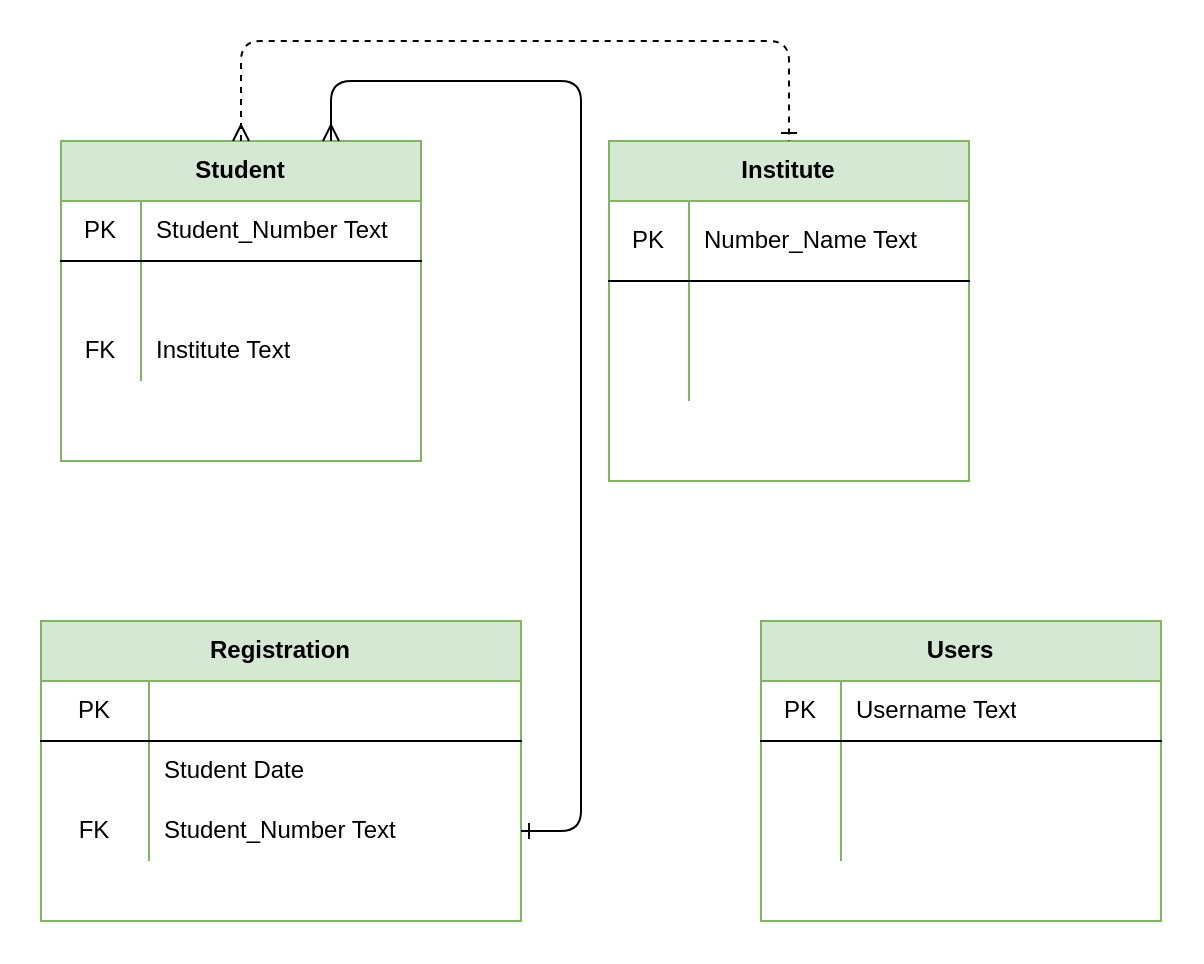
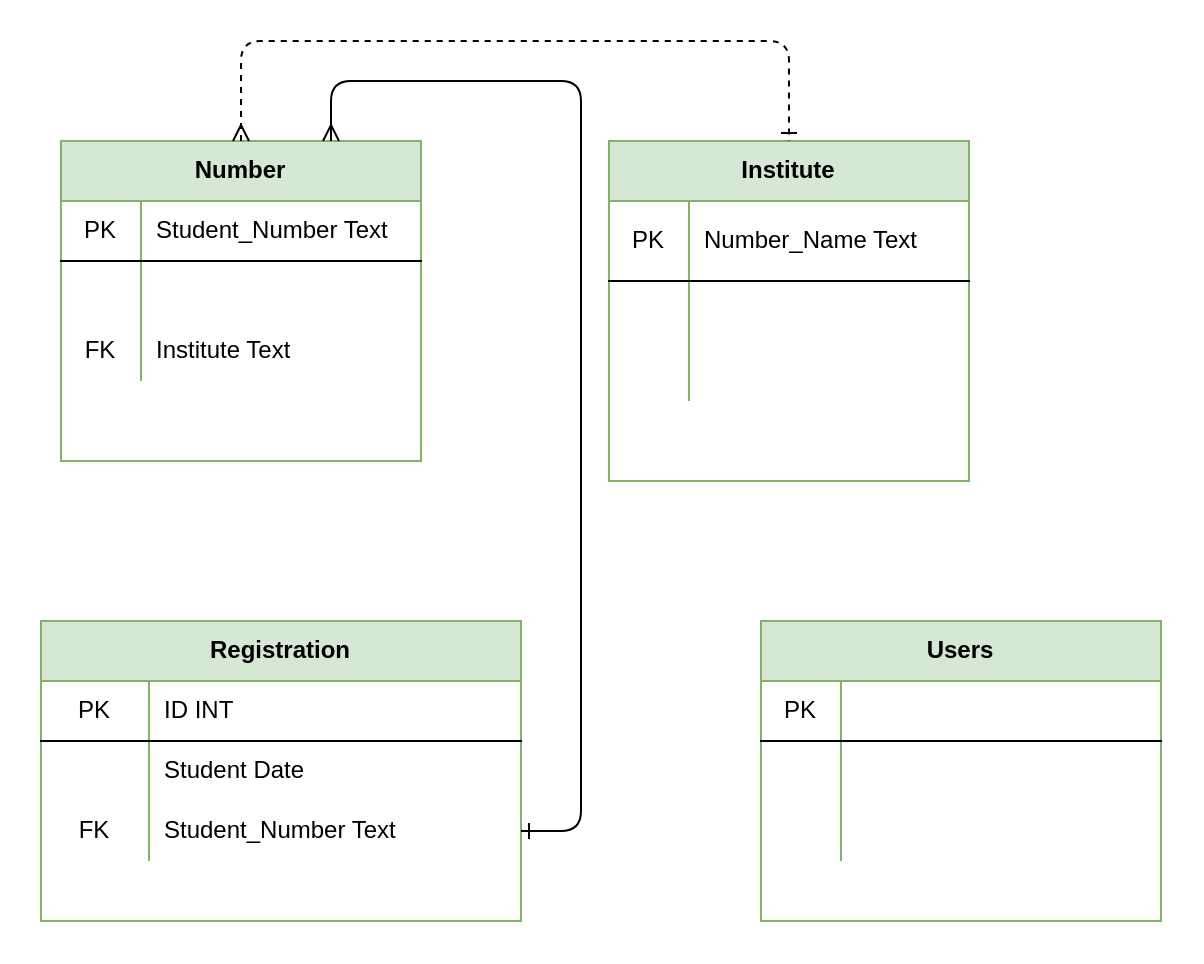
  <mxCell id="0" />
  <mxCell id="1" parent="0" />
- <mxCell id="2" value="Student" style="shape=table;html=1;whiteSpace=wrap;startSize=30;container=1;collapsible=0;childLayout=tableLayout;fixedRows=1;rowLines=0;fontStyle=1;align=center;fillColor=#d5e8d4;strokeColor=#82b366;" vertex="1" parent="1"><mxGeometry x="30" y="70" width="180" height="160" as="geometry" /></mxCell>
+ <mxCell id="2" value="Number" style="shape=table;html=1;whiteSpace=wrap;startSize=30;container=1;collapsible=0;childLayout=tableLayout;fixedRows=1;rowLines=0;fontStyle=1;align=center;fillColor=#d5e8d4;strokeColor=#82b366;" vertex="1" parent="1"><mxGeometry x="30" y="70" width="180" height="160" as="geometry" /></mxCell>
  <mxCell id="3" value="" style="shape=partialRectangle;html=1;whiteSpace=wrap;collapsible=0;dropTarget=0;pointerEvents=0;fillColor=none;top=0;left=0;bottom=1;right=0;points=[[0,0.5],[1,0.5]];portConstraint=eastwest;" vertex="1" parent="2"><mxGeometry y="30" width="180" height="30" as="geometry" /></mxCell>
  <mxCell id="4" value="PK" style="shape=partialRectangle;html=1;whiteSpace=wrap;connectable=0;fillColor=none;top=0;left=0;bottom=0;right=0;overflow=hidden;" vertex="1" parent="3"><mxGeometry width="40" height="30" as="geometry" /></mxCell>
  <mxCell id="5" value="Student_Number Text" style="shape=partialRectangle;html=1;whiteSpace=wrap;connectable=0;fillColor=none;top=0;left=0;bottom=0;right=0;align=left;spacingLeft=6;overflow=hidden;" vertex="1" parent="3"><mxGeometry x="40" width="140" height="30" as="geometry" /></mxCell>
  <mxCell id="6" value="" style="shape=partialRectangle;html=1;whiteSpace=wrap;collapsible=0;dropTarget=0;pointerEvents=0;fillColor=none;top=0;left=0;bottom=0;right=0;points=[[0,0.5],[1,0.5]];portConstraint=eastwest;" vertex="1" parent="2"><mxGeometry y="60" width="180" height="30" as="geometry" /></mxCell>
  <mxCell id="7" value="" style="shape=partialRectangle;html=1;whiteSpace=wrap;connectable=0;fillColor=none;top=0;left=0;bottom=0;right=0;overflow=hidden;" vertex="1" parent="6"><mxGeometry width="40" height="30" as="geometry" /></mxCell>
  <mxCell id="8" value="" style="shape=partialRectangle;html=1;whiteSpace=wrap;collapsible=0;dropTarget=0;pointerEvents=0;fillColor=none;top=0;left=0;bottom=0;right=0;points=[[0,0.5],[1,0.5]];portConstraint=eastwest;" vertex="1" parent="2"><mxGeometry y="90" width="180" height="30" as="geometry" /></mxCell>
  <mxCell id="9" value="FK" style="shape=partialRectangle;html=1;whiteSpace=wrap;connectable=0;fillColor=none;top=0;left=0;bottom=0;right=0;overflow=hidden;" vertex="1" parent="8"><mxGeometry width="40" height="30" as="geometry" /></mxCell>
  <mxCell id="10" value="Institute Text" style="shape=partialRectangle;html=1;whiteSpace=wrap;connectable=0;fillColor=none;top=0;left=0;bottom=0;right=0;align=left;spacingLeft=6;overflow=hidden;" vertex="1" parent="8"><mxGeometry x="40" width="140" height="30" as="geometry" /></mxCell>
  <mxCell id="11" value="Institute" style="shape=table;html=1;whiteSpace=wrap;startSize=30;container=1;collapsible=0;childLayout=tableLayout;fixedRows=1;rowLines=0;fontStyle=1;align=center;fillColor=#d5e8d4;strokeColor=#82b366;" vertex="1" parent="1"><mxGeometry x="304" y="70" width="180" height="170" as="geometry" /></mxCell>
  <mxCell id="12" value="" style="shape=partialRectangle;html=1;whiteSpace=wrap;collapsible=0;dropTarget=0;pointerEvents=0;fillColor=none;top=0;left=0;bottom=1;right=0;points=[[0,0.5],[1,0.5]];portConstraint=eastwest;" vertex="1" parent="11"><mxGeometry y="30" width="180" height="40" as="geometry" /></mxCell>
  <mxCell id="13" value="PK" style="shape=partialRectangle;html=1;whiteSpace=wrap;connectable=0;fillColor=none;top=0;left=0;bottom=0;right=0;overflow=hidden;" vertex="1" parent="12"><mxGeometry width="40" height="40" as="geometry" /></mxCell>
  <mxCell id="14" value="Number_Name Text" style="shape=partialRectangle;html=1;whiteSpace=wrap;connectable=0;fillColor=none;top=0;left=0;bottom=0;right=0;align=left;spacingLeft=6;overflow=hidden;" vertex="1" parent="12"><mxGeometry x="40" width="140" height="40" as="geometry" /></mxCell>
  <mxCell id="15" value="" style="shape=partialRectangle;html=1;whiteSpace=wrap;collapsible=0;dropTarget=0;pointerEvents=0;fillColor=none;top=0;left=0;bottom=0;right=0;points=[[0,0.5],[1,0.5]];portConstraint=eastwest;" vertex="1" parent="11"><mxGeometry y="70" width="180" height="30" as="geometry" /></mxCell>
  <mxCell id="16" value="" style="shape=partialRectangle;html=1;whiteSpace=wrap;connectable=0;fillColor=none;top=0;left=0;bottom=0;right=0;overflow=hidden;" vertex="1" parent="15"><mxGeometry width="40" height="30" as="geometry" /></mxCell>
  <mxCell id="17" value="" style="shape=partialRectangle;html=1;whiteSpace=wrap;collapsible=0;dropTarget=0;pointerEvents=0;fillColor=none;top=0;left=0;bottom=0;right=0;points=[[0,0.5],[1,0.5]];portConstraint=eastwest;" vertex="1" parent="11"><mxGeometry y="100" width="180" height="30" as="geometry" /></mxCell>
  <mxCell id="18" value="" style="shape=partialRectangle;html=1;whiteSpace=wrap;connectable=0;fillColor=none;top=0;left=0;bottom=0;right=0;overflow=hidden;" vertex="1" parent="17"><mxGeometry width="40" height="30" as="geometry" /></mxCell>
  <mxCell id="19" value="" style="shape=partialRectangle;html=1;whiteSpace=wrap;connectable=0;fillColor=none;top=0;left=0;bottom=0;right=0;align=left;spacingLeft=6;overflow=hidden;" vertex="1" parent="17"><mxGeometry x="40" width="140" height="30" as="geometry" /></mxCell>
  <mxCell id="20" value="Registration" style="shape=table;html=1;whiteSpace=wrap;startSize=30;container=1;collapsible=0;childLayout=tableLayout;fixedRows=1;rowLines=0;fontStyle=1;align=center;fillColor=#d5e8d4;strokeColor=#82b366;" vertex="1" parent="1"><mxGeometry x="20" y="310" width="240" height="150" as="geometry" /></mxCell>
  <mxCell id="21" value="" style="shape=partialRectangle;html=1;whiteSpace=wrap;collapsible=0;dropTarget=0;pointerEvents=0;fillColor=none;top=0;left=0;bottom=1;right=0;points=[[0,0.5],[1,0.5]];portConstraint=eastwest;" vertex="1" parent="20"><mxGeometry y="30" width="240" height="30" as="geometry" /></mxCell>
  <mxCell id="22" value="PK" style="shape=partialRectangle;html=1;whiteSpace=wrap;connectable=0;fillColor=none;top=0;left=0;bottom=0;right=0;overflow=hidden;" vertex="1" parent="21"><mxGeometry width="54" height="30" as="geometry" /></mxCell>
+ <mxCell id="23" value="ID INT" style="shape=partialRectangle;html=1;whiteSpace=wrap;connectable=0;fillColor=none;top=0;left=0;bottom=0;right=0;align=left;spacingLeft=6;overflow=hidden;" vertex="1" parent="21"><mxGeometry x="54" width="186" height="30" as="geometry" /></mxCell>
  <mxCell id="24" value="" style="shape=partialRectangle;html=1;whiteSpace=wrap;collapsible=0;dropTarget=0;pointerEvents=0;fillColor=none;top=0;left=0;bottom=0;right=0;points=[[0,0.5],[1,0.5]];portConstraint=eastwest;" vertex="1" parent="20"><mxGeometry y="60" width="240" height="30" as="geometry" /></mxCell>
  <mxCell id="25" value="" style="shape=partialRectangle;html=1;whiteSpace=wrap;connectable=0;fillColor=none;top=0;left=0;bottom=0;right=0;overflow=hidden;" vertex="1" parent="24"><mxGeometry width="54" height="30" as="geometry" /></mxCell>
  <mxCell id="26" value="Student Date" style="shape=partialRectangle;html=1;whiteSpace=wrap;connectable=0;fillColor=none;top=0;left=0;bottom=0;right=0;align=left;spacingLeft=6;overflow=hidden;" vertex="1" parent="24"><mxGeometry x="54" width="186" height="30" as="geometry" /></mxCell>
  <mxCell id="27" value="" style="shape=partialRectangle;html=1;whiteSpace=wrap;collapsible=0;dropTarget=0;pointerEvents=0;fillColor=none;top=0;left=0;bottom=0;right=0;points=[[0,0.5],[1,0.5]];portConstraint=eastwest;" vertex="1" parent="20"><mxGeometry y="90" width="240" height="30" as="geometry" /></mxCell>
  <mxCell id="28" value="FK" style="shape=partialRectangle;html=1;whiteSpace=wrap;connectable=0;fillColor=none;top=0;left=0;bottom=0;right=0;overflow=hidden;" vertex="1" parent="27"><mxGeometry width="54" height="30" as="geometry" /></mxCell>
  <mxCell id="29" value="Student_Number Text" style="shape=partialRectangle;html=1;whiteSpace=wrap;connectable=0;fillColor=none;top=0;left=0;bottom=0;right=0;align=left;spacingLeft=6;overflow=hidden;" vertex="1" parent="27"><mxGeometry x="54" width="186" height="30" as="geometry" /></mxCell>
  <mxCell id="30" value="" style="endArrow=ERone;html=1;exitX=0.5;exitY=0;exitDx=0;exitDy=0;entryX=0.5;entryY=0;entryDx=0;entryDy=0;startArrow=ERmany;startFill=0;endFill=0;dashed=1;" edge="1" parent="1" source="2" target="11"><mxGeometry width="50" height="50" relative="1" as="geometry"><mxPoint x="230" y="40" as="sourcePoint" /><mxPoint x="280" y="-10" as="targetPoint" /><Array as="points"><mxPoint x="120" y="20" /><mxPoint x="394" y="20" /></Array></mxGeometry></mxCell>
  <mxCell id="31" value="" style="endArrow=ERmany;html=1;exitX=1;exitY=0.5;exitDx=0;exitDy=0;entryX=0.75;entryY=0;entryDx=0;entryDy=0;startArrow=ERone;startFill=0;endFill=0;" edge="1" parent="1" source="27" target="2"><mxGeometry width="50" height="50" relative="1" as="geometry"><mxPoint x="370" y="240" as="sourcePoint" /><mxPoint x="420" y="190" as="targetPoint" /><Array as="points"><mxPoint x="290" y="415" /><mxPoint x="290" y="40" /><mxPoint x="165" y="40" /></Array></mxGeometry></mxCell>
  <mxCell id="32" value="Users" style="shape=table;html=1;whiteSpace=wrap;startSize=30;container=1;collapsible=0;childLayout=tableLayout;fixedRows=1;rowLines=0;fontStyle=1;align=center;fillColor=#d5e8d4;strokeColor=#82b366;" vertex="1" parent="1"><mxGeometry x="380" y="310" width="200" height="150" as="geometry" /></mxCell>
  <mxCell id="33" value="" style="shape=partialRectangle;html=1;whiteSpace=wrap;collapsible=0;dropTarget=0;pointerEvents=0;fillColor=none;top=0;left=0;bottom=1;right=0;points=[[0,0.5],[1,0.5]];portConstraint=eastwest;" vertex="1" parent="32"><mxGeometry y="30" width="200" height="30" as="geometry" /></mxCell>
  <mxCell id="34" value="PK" style="shape=partialRectangle;html=1;whiteSpace=wrap;connectable=0;fillColor=none;top=0;left=0;bottom=0;right=0;overflow=hidden;" vertex="1" parent="33"><mxGeometry width="40" height="30" as="geometry" /></mxCell>
- <mxCell id="35" value="Username Text" style="shape=partialRectangle;html=1;whiteSpace=wrap;connectable=0;fillColor=none;top=0;left=0;bottom=0;right=0;align=left;spacingLeft=6;overflow=hidden;" vertex="1" parent="33"><mxGeometry x="40" width="160" height="30" as="geometry" /></mxCell>
  <mxCell id="36" value="" style="shape=partialRectangle;html=1;whiteSpace=wrap;collapsible=0;dropTarget=0;pointerEvents=0;fillColor=none;top=0;left=0;bottom=0;right=0;points=[[0,0.5],[1,0.5]];portConstraint=eastwest;" vertex="1" parent="32"><mxGeometry y="60" width="200" height="30" as="geometry" /></mxCell>
  <mxCell id="37" value="" style="shape=partialRectangle;html=1;whiteSpace=wrap;connectable=0;fillColor=none;top=0;left=0;bottom=0;right=0;overflow=hidden;" vertex="1" parent="36"><mxGeometry width="40" height="30" as="geometry" /></mxCell>
  <mxCell id="38" value="" style="shape=partialRectangle;html=1;whiteSpace=wrap;collapsible=0;dropTarget=0;pointerEvents=0;fillColor=none;top=0;left=0;bottom=0;right=0;points=[[0,0.5],[1,0.5]];portConstraint=eastwest;" vertex="1" parent="32"><mxGeometry y="90" width="200" height="30" as="geometry" /></mxCell>
  <mxCell id="39" value="" style="shape=partialRectangle;html=1;whiteSpace=wrap;connectable=0;fillColor=none;top=0;left=0;bottom=0;right=0;overflow=hidden;" vertex="1" parent="38"><mxGeometry width="40" height="30" as="geometry" /></mxCell>
  <mxCell id="40" value="" style="shape=partialRectangle;html=1;whiteSpace=wrap;connectable=0;fillColor=none;top=0;left=0;bottom=0;right=0;align=left;spacingLeft=6;overflow=hidden;" vertex="1" parent="38"><mxGeometry x="40" width="160" height="30" as="geometry" /></mxCell>
